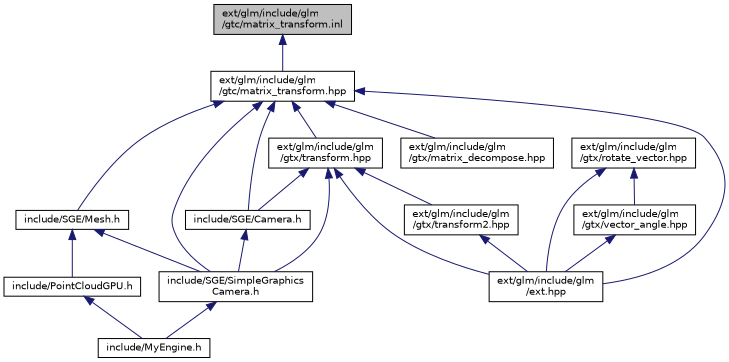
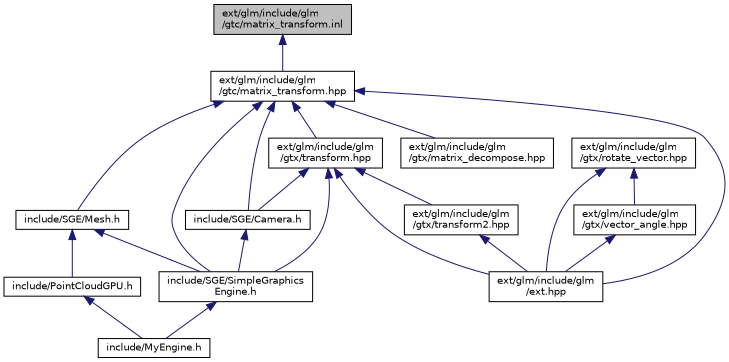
  digraph {
    node [color=black fillcolor=white fontname=Helvetica fontsize=10 shape=record style=filled]
    edge [color=midnightblue dir=back fontname=Helvetica fontsize=10 labelfontname=Helvetica labelfontsize=10 style=solid]
    n1 [fillcolor=grey75 fontcolor=black height=0.2 label="ext/glm/include/glm\l/gtc/matrix_transform.inl" width=0.4]
    n2 [height=0.2 label="ext/glm/include/glm\l/gtc/matrix_transform.hpp" width=0.4]
    n3 [height=0.2 label="ext/glm/include/glm\l/ext.hpp" width=0.4]
    n4 [height=0.2 label="ext/glm/include/glm\l/gtx/transform.hpp" width=0.4]
    n5 [height=0.2 label="include/SGE/Mesh.h" width=0.4]
-   n6 [height=0.2 label="include/SGE/SimpleGraphics\lCamera.h" width=0.4]
+   n6 [height=0.2 label="include/SGE/SimpleGraphics\lEngine.h" width=0.4]
    n7 [height=0.2 label="include/SGE/Camera.h" width=0.4]
    n8 [height=0.2 label="ext/glm/include/glm\l/gtx/matrix_decompose.hpp" width=0.4]
    n9 [height=0.2 label="ext/glm/include/glm\l/gtx/transform2.hpp" width=0.4]
    n10 [height=0.2 label="include/PointCloudGPU.h" width=0.4]
    n11 [height=0.2 label="include/MyEngine.h" width=0.4]
    n12 [height=0.2 label="ext/glm/include/glm\l/gtx/rotate_vector.hpp" width=0.4]
    n13 [height=0.2 label="ext/glm/include/glm\l/gtx/vector_angle.hpp" width=0.4]
    n1 -> n2
    n2 -> n3
    n2 -> n4
    n2 -> n5
    n2 -> n6
    n2 -> n7
    n2 -> n8
    n4 -> n3
    n4 -> n6
    n4 -> n7
    n4 -> n9
    n5 -> n6
    n5 -> n10
    n6 -> n11
    n7 -> n6
    n9 -> n3
    n10 -> n11
    n12 -> n3
    n12 -> n13
    n13 -> n3
  }
